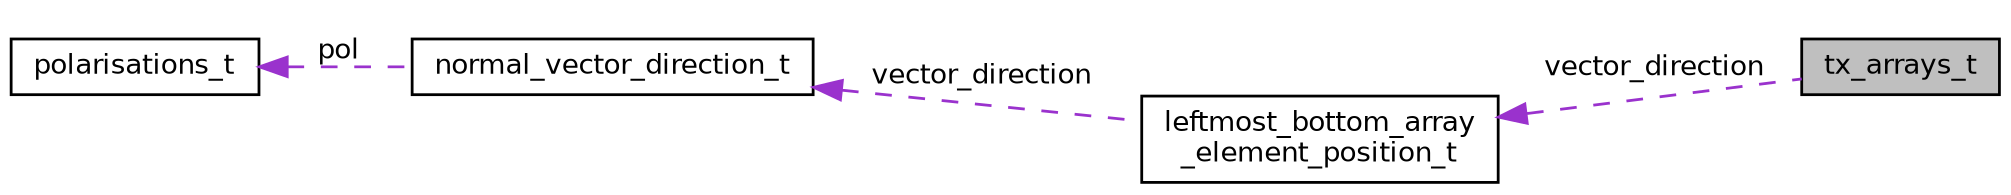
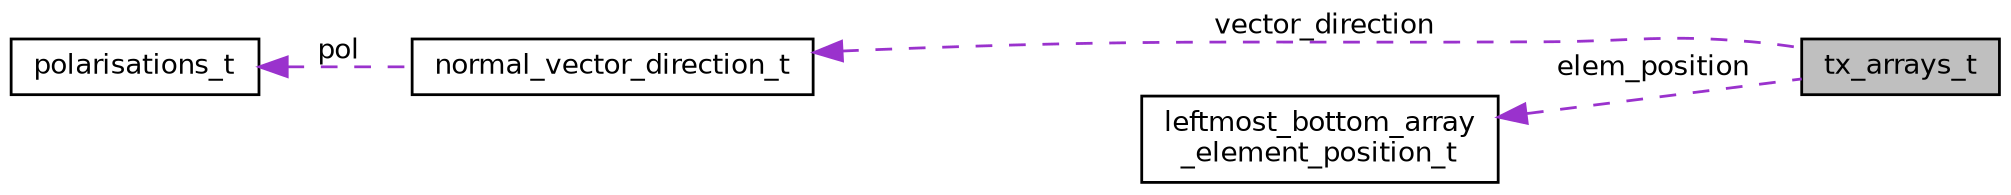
  digraph {
    rankdir=LR
    node [color=black fontname=Helvetica fontsize=10 shape=record]
    edge [color=darkorchid3 dir=back fontname=Helvetica fontsize=10 labelfontname=Helvetica labelfontsize=10 style=dashed]
    n1 [fillcolor=grey75 fontcolor=black height=0.2 label=tx_arrays_t style=filled width=0.4]
    n2 [height=0.2 label=normal_vector_direction_t width=0.4]
    n3 [height=0.2 label="leftmost_bottom_array\l_element_position_t" width=0.4]
    n4 [height=0.2 label=polarisations_t width=0.4]
-   n2 -> n3 [label=" vector_direction"]
-   n3 -> n1 [label=" vector_direction"]
+   n2 -> n1 [label=" vector_direction"]
+   n3 -> n1 [label=" elem_position"]
    n4 -> n2 [label=" pol"]
  }
